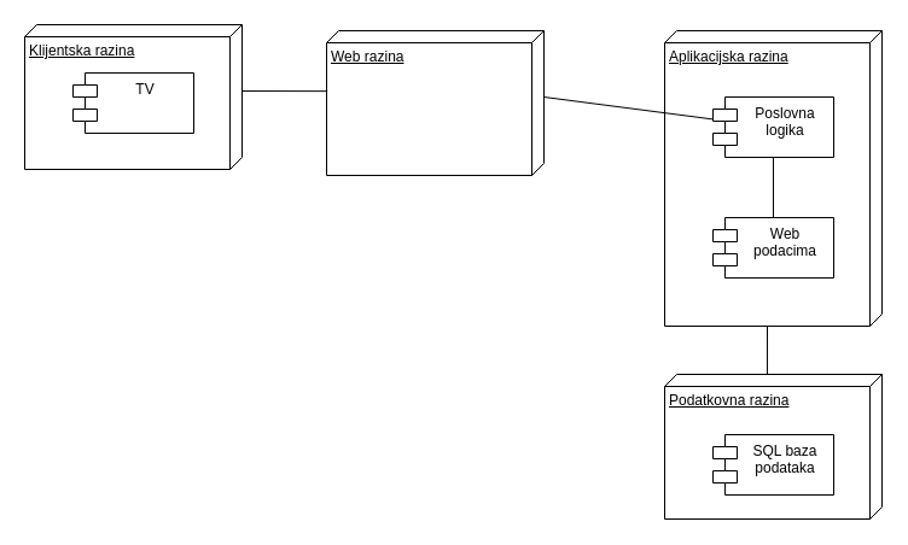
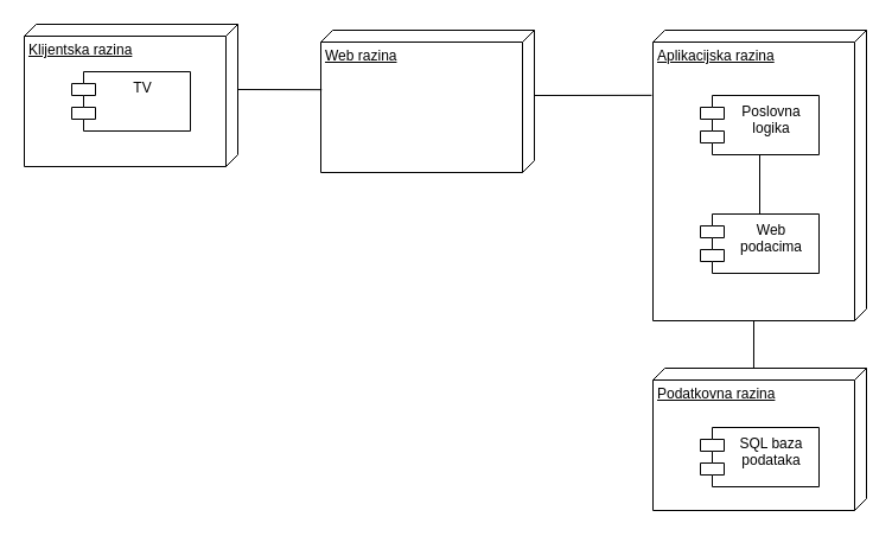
  <mxCell id="0" />
  <mxCell id="1" parent="0" />
  <mxCell id="2" value="Klijentska razina" style="verticalAlign=top;align=left;spacingTop=8;spacingLeft=2;spacingRight=12;shape=cube;size=10;direction=south;fontStyle=4;html=1;whiteSpace=wrap;" vertex="1" parent="1"><mxGeometry x="20" y="20" width="180" height="120" as="geometry" /></mxCell>
  <mxCell id="3" value="TV" style="shape=module;align=left;spacingLeft=20;align=center;verticalAlign=top;whiteSpace=wrap;html=1;" vertex="1" parent="1"><mxGeometry x="60" y="60" width="100" height="50" as="geometry" /></mxCell>
  <mxCell id="4" value="Web razina" style="verticalAlign=top;align=left;spacingTop=8;spacingLeft=2;spacingRight=12;shape=cube;size=10;direction=south;fontStyle=4;html=1;whiteSpace=wrap;" vertex="1" parent="1"><mxGeometry x="270" y="25" width="180" height="120" as="geometry" /></mxCell>
  <mxCell id="5" value="Aplikacijska razina" style="verticalAlign=top;align=left;spacingTop=8;spacingLeft=2;spacingRight=12;shape=cube;size=10;direction=south;fontStyle=4;html=1;whiteSpace=wrap;" vertex="1" parent="1"><mxGeometry x="550" y="25" width="180" height="245" as="geometry" /></mxCell>
  <mxCell id="6" value="Poslovna logika" style="shape=module;align=left;spacingLeft=20;align=center;verticalAlign=top;whiteSpace=wrap;html=1;" vertex="1" parent="1"><mxGeometry x="590" y="80" width="100" height="50" as="geometry" /></mxCell>
  <mxCell id="7" value="Web podacima" style="shape=module;align=left;spacingLeft=20;align=center;verticalAlign=top;whiteSpace=wrap;html=1;" vertex="1" parent="1"><mxGeometry x="590" y="180" width="100" height="50" as="geometry" /></mxCell>
  <mxCell id="8" value="Podatkovna razina" style="verticalAlign=top;align=left;spacingTop=8;spacingLeft=2;spacingRight=12;shape=cube;size=10;direction=south;fontStyle=4;html=1;whiteSpace=wrap;" vertex="1" parent="1"><mxGeometry x="550" y="310" width="180" height="120" as="geometry" /></mxCell>
  <mxCell id="9" value="SQL baza podataka" style="shape=module;align=left;spacingLeft=20;align=center;verticalAlign=top;whiteSpace=wrap;html=1;" vertex="1" parent="1"><mxGeometry x="590" y="360" width="100" height="50" as="geometry" /></mxCell>
  <mxCell id="10" value="" style="endArrow=none;html=1;rounded=0;exitX=0;exitY=0;exitDx=55;exitDy=0;exitPerimeter=0;entryX=0.418;entryY=0.996;entryDx=0;entryDy=0;entryPerimeter=0;" edge="1" parent="1" source="2" target="4"><mxGeometry width="50" height="50" relative="1" as="geometry"><mxPoint x="310" y="210" as="sourcePoint" /><mxPoint x="360" y="160" as="targetPoint" /></mxGeometry></mxCell>
- <mxCell id="11" value="" style="endArrow=none;html=1;rounded=0;exitX=0;exitY=0;exitDx=55;exitDy=0;exitPerimeter=0;" edge="1" parent="1" source="4" target="6"><mxGeometry width="50" height="50" relative="1" as="geometry"><mxPoint x="490" y="250" as="sourcePoint" /><mxPoint x="540" y="200" as="targetPoint" /></mxGeometry></mxCell>
+ <mxCell id="11" value="" style="endArrow=none;html=1;rounded=0;exitX=0;exitY=0;exitDx=55;exitDy=0;exitPerimeter=0;entryX=0.224;entryY=1.006;entryDx=0;entryDy=0;entryPerimeter=0;" edge="1" parent="1" source="4" target="5"><mxGeometry width="50" height="50" relative="1" as="geometry"><mxPoint x="490" y="250" as="sourcePoint" /><mxPoint x="540" y="200" as="targetPoint" /></mxGeometry></mxCell>
  <mxCell id="12" value="" style="endArrow=none;html=1;rounded=0;entryX=0.5;entryY=1;entryDx=0;entryDy=0;exitX=0.5;exitY=0;exitDx=0;exitDy=0;" edge="1" parent="1" source="7" target="6"><mxGeometry width="50" height="50" relative="1" as="geometry"><mxPoint x="540" y="250" as="sourcePoint" /><mxPoint x="590" y="200" as="targetPoint" /></mxGeometry></mxCell>
  <mxCell id="13" value="" style="endArrow=none;html=1;rounded=0;entryX=0;entryY=0;entryDx=245;entryDy=95;entryPerimeter=0;exitX=-0.002;exitY=0.528;exitDx=0;exitDy=0;exitPerimeter=0;" edge="1" parent="1" source="8" target="5"><mxGeometry width="50" height="50" relative="1" as="geometry"><mxPoint x="540" y="250" as="sourcePoint" /><mxPoint x="590" y="200" as="targetPoint" /></mxGeometry></mxCell>
